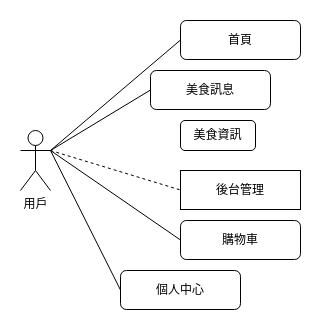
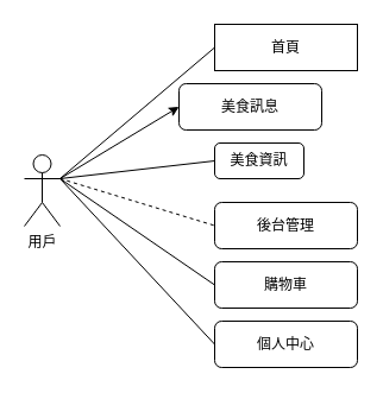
  <mxCell id="0" />
  <mxCell id="1" parent="0" />
  <mxCell id="2" value="用戶" style="shape=umlActor;verticalLabelPosition=bottom;verticalAlign=top;html=1;outlineConnect=0;" parent="1" vertex="1"><mxGeometry x="20" y="130" width="30" height="60" as="geometry" /></mxCell>
- <mxCell id="3" value="首頁" style="rounded=1;whiteSpace=wrap;html=1;" parent="1" vertex="1"><mxGeometry x="180" y="20" width="120" height="39" as="geometry" /></mxCell>
+ <mxCell id="3" value="首頁" style="whiteSpace=wrap;html=1;rounded=0;" parent="1" vertex="1"><mxGeometry x="180" y="20" width="120" height="39" as="geometry" /></mxCell>
  <mxCell id="4" value="美食訊息" style="rounded=1;whiteSpace=wrap;html=1;" parent="1" vertex="1"><mxGeometry x="150" y="70" width="120" height="39" as="geometry" /></mxCell>
  <mxCell id="5" value="美食資訊" style="rounded=1;whiteSpace=wrap;html=1;" parent="1" vertex="1"><mxGeometry x="180" y="120" width="75" height="30" as="geometry" /></mxCell>
- <mxCell id="6" value="後台管理" style="whiteSpace=wrap;html=1;rounded=0;" parent="1" vertex="1"><mxGeometry x="180" y="170" width="120" height="39" as="geometry" /></mxCell>
+ <mxCell id="6" value="後台管理" style="rounded=1;whiteSpace=wrap;html=1;" parent="1" vertex="1"><mxGeometry x="180" y="170" width="120" height="39" as="geometry" /></mxCell>
  <mxCell id="7" value="購物車" style="rounded=1;whiteSpace=wrap;html=1;" parent="1" vertex="1"><mxGeometry x="180" y="220" width="120" height="39" as="geometry" /></mxCell>
- <mxCell id="8" value="個人中心" style="rounded=1;whiteSpace=wrap;html=1;" parent="1" vertex="1"><mxGeometry x="120" y="270" width="120" height="39" as="geometry" /></mxCell>
+ <mxCell id="8" value="個人中心" style="rounded=1;whiteSpace=wrap;html=1;" parent="1" vertex="1"><mxGeometry x="180" y="270" width="120" height="39" as="geometry" /></mxCell>
  <mxCell id="9" value="" style="endArrow=none;html=1;rounded=0;entryX=0;entryY=0.5;entryDx=0;entryDy=0;exitX=1;exitY=0.333;exitDx=0;exitDy=0;exitPerimeter=0;" parent="1" source="2" target="3" edge="1"><mxGeometry width="50" height="50" relative="1" as="geometry"><mxPoint x="270" y="200" as="sourcePoint" /><mxPoint x="320" y="150" as="targetPoint" /></mxGeometry></mxCell>
- <mxCell id="10" value="" style="endArrow=none;html=1;rounded=0;entryX=0;entryY=0.5;entryDx=0;entryDy=0;exitX=1;exitY=0.333;exitDx=0;exitDy=0;exitPerimeter=0;" parent="1" source="2" target="4" edge="1"><mxGeometry width="50" height="50" relative="1" as="geometry"><mxPoint x="90" y="160" as="sourcePoint" /><mxPoint x="190" y="45" as="targetPoint" /></mxGeometry></mxCell>
+ <mxCell id="10" value="" style="endArrow=classic;html=1;rounded=0;entryX=0;entryY=0.5;entryDx=0;entryDy=0;exitX=1;exitY=0.333;exitDx=0;exitDy=0;exitPerimeter=0;" parent="1" source="2" target="4" edge="1"><mxGeometry width="50" height="50" relative="1" as="geometry"><mxPoint x="90" y="160" as="sourcePoint" /><mxPoint x="190" y="45" as="targetPoint" /></mxGeometry></mxCell>
+ <mxCell id="11" value="" style="endArrow=none;html=1;rounded=0;entryX=0;entryY=0.5;entryDx=0;entryDy=0;exitX=1;exitY=0.333;exitDx=0;exitDy=0;exitPerimeter=0;" parent="1" source="2" target="5" edge="1"><mxGeometry width="50" height="50" relative="1" as="geometry"><mxPoint x="90" y="160" as="sourcePoint" /><mxPoint x="190" y="95" as="targetPoint" /></mxGeometry></mxCell>
  <mxCell id="12" value="" style="endArrow=none;html=1;rounded=0;entryX=0;entryY=0.5;entryDx=0;entryDy=0;exitX=1;exitY=0.333;exitDx=0;exitDy=0;exitPerimeter=0;dashed=1;" parent="1" source="2" target="6" edge="1"><mxGeometry width="50" height="50" relative="1" as="geometry"><mxPoint x="95" y="170" as="sourcePoint" /><mxPoint x="190" y="145" as="targetPoint" /></mxGeometry></mxCell>
  <mxCell id="13" value="" style="endArrow=none;html=1;rounded=0;entryX=0;entryY=0.5;entryDx=0;entryDy=0;exitX=1;exitY=0.333;exitDx=0;exitDy=0;exitPerimeter=0;" parent="1" source="2" target="7" edge="1"><mxGeometry width="50" height="50" relative="1" as="geometry"><mxPoint x="95" y="170" as="sourcePoint" /><mxPoint x="190" y="195" as="targetPoint" /></mxGeometry></mxCell>
  <mxCell id="14" value="" style="endArrow=none;html=1;rounded=0;entryX=0;entryY=0.5;entryDx=0;entryDy=0;exitX=1;exitY=0.333;exitDx=0;exitDy=0;exitPerimeter=0;" parent="1" source="2" target="8" edge="1"><mxGeometry width="50" height="50" relative="1" as="geometry"><mxPoint x="95" y="170" as="sourcePoint" /><mxPoint x="190" y="245" as="targetPoint" /></mxGeometry></mxCell>
